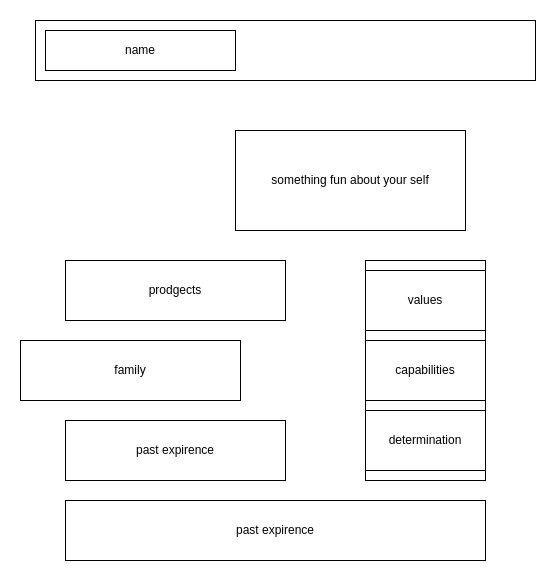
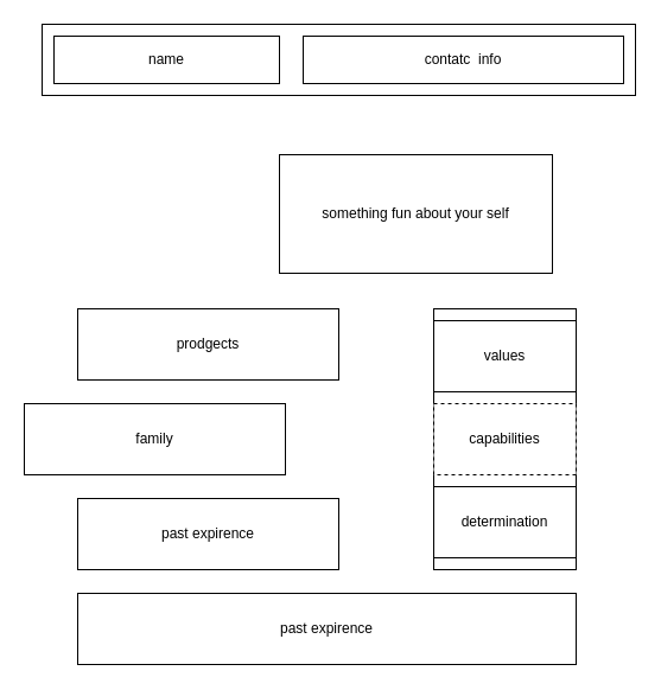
  <mxCell id="0" />
  <mxCell id="1" parent="0" />
  <mxCell id="2" value="" style="rounded=0;whiteSpace=wrap;html=1;" vertex="1" parent="1"><mxGeometry x="35" y="20" width="500" height="60" as="geometry" /></mxCell>
  <mxCell id="3" value="name" style="rounded=0;whiteSpace=wrap;html=1;fontFamily=Helvetica;" vertex="1" parent="1"><mxGeometry x="45" y="30" width="190" height="40" as="geometry" /></mxCell>
+ <mxCell id="4" value="contatc&amp;nbsp; info" style="rounded=0;whiteSpace=wrap;html=1;fontFamily=Helvetica;" vertex="1" parent="1"><mxGeometry x="255" y="30" width="270" height="40" as="geometry" /></mxCell>
  <mxCell id="5" value="something fun about your self" style="rounded=0;whiteSpace=wrap;html=1;fontFamily=Helvetica;" vertex="1" parent="1"><mxGeometry x="235" y="130" width="230" height="100" as="geometry" /></mxCell>
  <mxCell id="6" value="prodgects" style="rounded=0;whiteSpace=wrap;html=1;fontFamily=Helvetica;" vertex="1" parent="1"><mxGeometry x="65" y="260" width="220" height="60" as="geometry" /></mxCell>
  <mxCell id="7" value="family" style="rounded=0;whiteSpace=wrap;html=1;fontFamily=Helvetica;" vertex="1" parent="1"><mxGeometry x="20" y="340" width="220" height="60" as="geometry" /></mxCell>
  <mxCell id="8" value="past expirence" style="rounded=0;whiteSpace=wrap;html=1;fontFamily=Helvetica;" vertex="1" parent="1"><mxGeometry x="65" y="420" width="220" height="60" as="geometry" /></mxCell>
  <mxCell id="9" value="" style="rounded=0;whiteSpace=wrap;html=1;fontFamily=Helvetica;" vertex="1" parent="1"><mxGeometry x="365" y="260" width="120" height="220" as="geometry" /></mxCell>
  <mxCell id="10" value="values" style="rounded=0;whiteSpace=wrap;html=1;fontFamily=Helvetica;" vertex="1" parent="1"><mxGeometry x="365" y="270" width="120" height="60" as="geometry" /></mxCell>
- <mxCell id="11" value="capabilities" style="rounded=0;whiteSpace=wrap;html=1;fontFamily=Helvetica;" vertex="1" parent="1"><mxGeometry x="365" y="340" width="120" height="60" as="geometry" /></mxCell>
+ <mxCell id="11" value="capabilities" style="rounded=0;whiteSpace=wrap;html=1;fontFamily=Helvetica;dashed=1;" vertex="1" parent="1"><mxGeometry x="365" y="340" width="120" height="60" as="geometry" /></mxCell>
  <mxCell id="12" value="determination" style="rounded=0;whiteSpace=wrap;html=1;fontFamily=Helvetica;" vertex="1" parent="1"><mxGeometry x="365" y="410" width="120" height="60" as="geometry" /></mxCell>
  <mxCell id="13" value="past expirence" style="rounded=0;whiteSpace=wrap;html=1;fontFamily=Helvetica;" vertex="1" parent="1"><mxGeometry x="65" y="500" width="420" height="60" as="geometry" /></mxCell>
